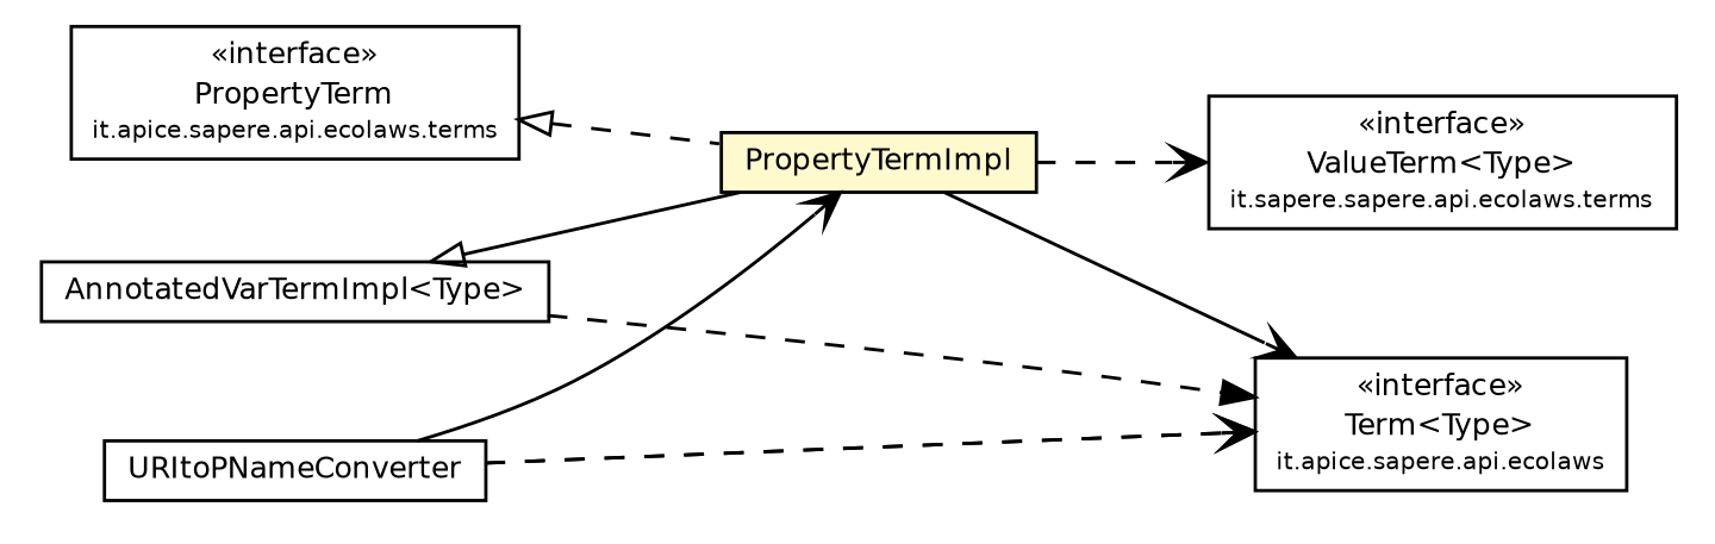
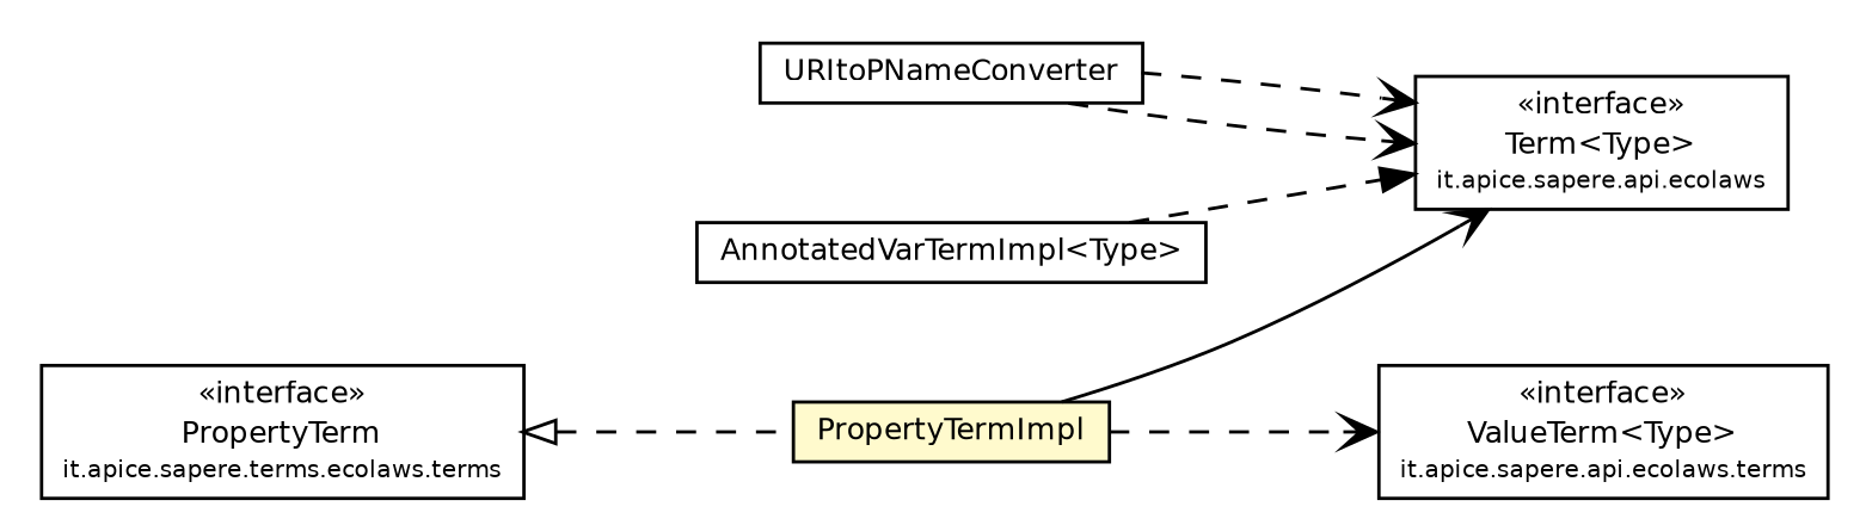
  digraph {
    rankdir=LR
    node [fontcolor=black fontname=Helvetica fontsize=9.0 shape=plaintext]
    edge [fontname=Helvetica fontsize=10.0 headport=p labelfontname=Helvetica labelfontsize=10 style=dashed tailport=p arrowhead=open color=black fontcolor=black]
    n1 [label=<<table border="0" cellborder="1" cellspacing="0" cellpadding="2" port="p" href="../../Term.html"> 		<tr><td><table border="0" cellspacing="0" cellpadding="1"> 			<tr><td> &laquo;interface&raquo; </td></tr> 			<tr><td> Term&lt;Type&gt; </td></tr> 			<tr><td><font point-size="7.0"> it.apice.sapere.api.ecolaws </font></td></tr> 		</table></td></tr> 		</table>>]
-   n2 [label=<<table border="0" cellborder="1" cellspacing="0" cellpadding="2" port="p" href="../ValueTerm.html"> 		<tr><td><table border="0" cellspacing="0" cellpadding="1"> 			<tr><td> &laquo;interface&raquo; </td></tr> 			<tr><td> ValueTerm&lt;Type&gt; </td></tr> 			<tr><td><font point-size="7.0"> it.sapere.sapere.api.ecolaws.terms </font></td></tr> 		</table></td></tr> 		</table>>]
-   n3 [label=<<table border="0" cellborder="1" cellspacing="0" cellpadding="2" port="p" href="../PropertyTerm.html"> 		<tr><td><table border="0" cellspacing="0" cellpadding="1"> 			<tr><td> &laquo;interface&raquo; </td></tr> 			<tr><td> PropertyTerm </td></tr> 			<tr><td><font point-size="7.0"> it.apice.sapere.api.ecolaws.terms </font></td></tr> 		</table></td></tr> 		</table>>]
+   n2 [label=<<table border="0" cellborder="1" cellspacing="0" cellpadding="2" port="p" href="../ValueTerm.html"> 		<tr><td><table border="0" cellspacing="0" cellpadding="1"> 			<tr><td> &laquo;interface&raquo; </td></tr> 			<tr><td> ValueTerm&lt;Type&gt; </td></tr> 			<tr><td><font point-size="7.0"> it.apice.sapere.api.ecolaws.terms </font></td></tr> 		</table></td></tr> 		</table>>]
+   n3 [label=<<table border="0" cellborder="1" cellspacing="0" cellpadding="2" port="p" href="../PropertyTerm.html"> 		<tr><td><table border="0" cellspacing="0" cellpadding="1"> 			<tr><td> &laquo;interface&raquo; </td></tr> 			<tr><td> PropertyTerm </td></tr> 			<tr><td><font point-size="7.0"> it.apice.sapere.terms.ecolaws.terms </font></td></tr> 		</table></td></tr> 		</table>>]
    n4 [label=<<table border="0" cellborder="1" cellspacing="0" cellpadding="2" port="p" bgcolor="lemonChiffon" href="./PropertyTermImpl.html"> 		<tr><td><table border="0" cellspacing="0" cellpadding="1"> 			<tr><td> PropertyTermImpl </td></tr> 		</table></td></tr> 		</table>>]
    n5 [label=<<table border="0" cellborder="1" cellspacing="0" cellpadding="2" port="p" href="./URItoPNameConverter.html"> 		<tr><td><table border="0" cellspacing="0" cellpadding="1"> 			<tr><td> URItoPNameConverter </td></tr> 		</table></td></tr> 		</table>>]
    n6 [label=<<table border="0" cellborder="1" cellspacing="0" cellpadding="2" port="p" href="./AnnotatedVarTermImpl.html"> 		<tr><td><table border="0" cellspacing="0" cellpadding="1"> 			<tr><td> AnnotatedVarTermImpl&lt;Type&gt; </td></tr> 		</table></td></tr> 		</table>>]
    n3 -> n4 [arrowtail=empty dir=back fontsize=10 arrowhead="" color="" fontcolor=""]
    n4 -> n1 [style=solid]
    n4 -> n2
    n5 -> n1
    n5 -> n1
-   n5 -> n4 [style=""]
    n6 -> n1 [arrowhead=normal]
-   n6 -> n4 [arrowtail=empty dir=back fontsize=10 style="" arrowhead="" color="" fontcolor=""]
  }
